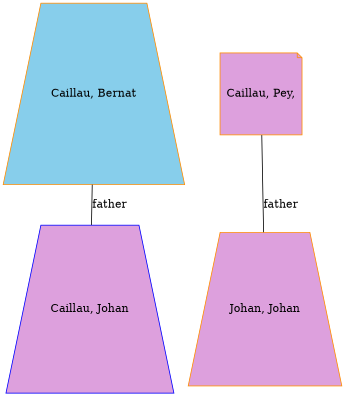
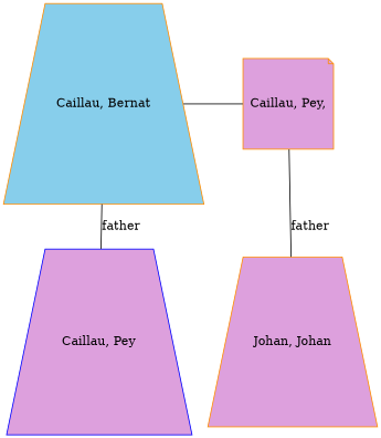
  digraph {
    node [color=darkorange fillcolor=plum regular=1 shape=trapezium style=filled]
    edge [dir=none arrowsize=0.0]
    n1 [fillcolor=skyblue label="Caillau, Bernat"]
    n2 [label="Caillau, Pey," shape=note]
-   n3 [color=blue label="Caillau, Johan"]
+   n3 [color=blue label="Caillau, Pey"]
    n4 [label="Johan, Johan"]
    subgraph sub_1 {
      rank=same
      n1
      n2
    }
+   n1 -> n2 [arrowsize=""]
    n1 -> n3 [label=father]
    n2 -> n4 [label=father]
  }
